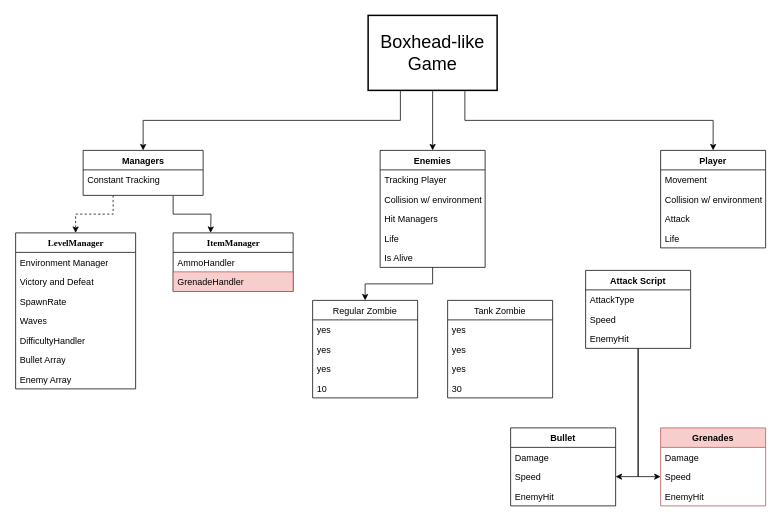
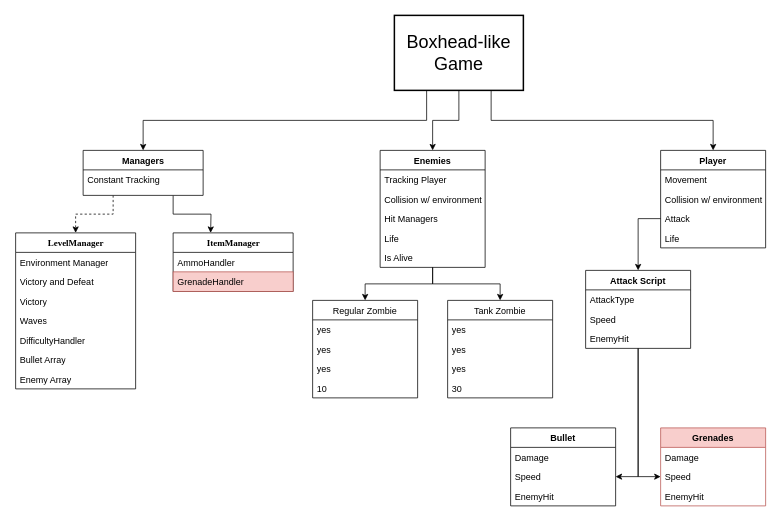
  <mxCell id="0" />
  <mxCell id="1" parent="0" />
  <mxCell id="2" style="edgeStyle=orthogonalEdgeStyle;rounded=0;orthogonalLoop=1;jettySize=auto;html=1;exitX=0.75;exitY=1;exitDx=0;exitDy=0;" parent="1" source="35" edge="1"><mxGeometry relative="1" as="geometry"><mxPoint x="280" y="310" as="targetPoint" /></mxGeometry></mxCell>
  <mxCell id="3" style="edgeStyle=orthogonalEdgeStyle;rounded=0;orthogonalLoop=1;jettySize=auto;html=1;exitX=0.25;exitY=1;exitDx=0;exitDy=0;dashed=1;" parent="1" source="35" target="37" edge="1"><mxGeometry relative="1" as="geometry" /></mxCell>
  <mxCell id="4" style="edgeStyle=orthogonalEdgeStyle;rounded=0;orthogonalLoop=1;jettySize=auto;html=1;exitX=0.25;exitY=1;exitDx=0;exitDy=0;" parent="1" source="7" target="35" edge="1"><mxGeometry relative="1" as="geometry" /></mxCell>
  <mxCell id="5" style="edgeStyle=orthogonalEdgeStyle;rounded=0;orthogonalLoop=1;jettySize=auto;html=1;exitX=0.5;exitY=1;exitDx=0;exitDy=0;fontSize=12;" parent="1" source="7" target="25" edge="1"><mxGeometry relative="1" as="geometry" /></mxCell>
  <mxCell id="6" style="edgeStyle=orthogonalEdgeStyle;rounded=0;orthogonalLoop=1;jettySize=auto;html=1;exitX=0.75;exitY=1;exitDx=0;exitDy=0;fontSize=12;" parent="1" source="7" target="10" edge="1"><mxGeometry relative="1" as="geometry" /></mxCell>
- <mxCell id="7" value="Boxhead-like Game" style="text;html=1;strokeColor=#000000;fillColor=none;align=center;verticalAlign=middle;whiteSpace=wrap;rounded=0;strokeWidth=2;fontSize=24;" parent="1" vertex="1"><mxGeometry x="490" y="20" width="172" height="100" as="geometry" /></mxCell>
+ <mxCell id="7" value="Boxhead-like Game" style="text;html=1;strokeColor=#000000;fillColor=none;align=center;verticalAlign=middle;whiteSpace=wrap;rounded=0;strokeWidth=2;fontSize=24;" parent="1" vertex="1"><mxGeometry x="525" y="20" width="172" height="100" as="geometry" /></mxCell>
  <mxCell id="8" style="edgeStyle=orthogonalEdgeStyle;rounded=0;orthogonalLoop=1;jettySize=auto;html=1;entryX=0.5;entryY=0;entryDx=0;entryDy=0;fontSize=12;" parent="1" source="25" target="15" edge="1"><mxGeometry relative="1" as="geometry" /></mxCell>
+ <mxCell id="9" style="edgeStyle=orthogonalEdgeStyle;rounded=0;orthogonalLoop=1;jettySize=auto;html=1;entryX=0.5;entryY=0;entryDx=0;entryDy=0;fontSize=12;" parent="1" source="25" target="20" edge="1"><mxGeometry relative="1" as="geometry" /></mxCell>
  <mxCell id="10" value="Player" style="swimlane;fontStyle=1;childLayout=stackLayout;horizontal=1;startSize=26;fillColor=none;horizontalStack=0;resizeParent=1;resizeParentMax=0;resizeLast=0;collapsible=1;marginBottom=0;strokeColor=#000000;strokeWidth=1;fontSize=12;" parent="1" vertex="1"><mxGeometry x="880" y="200" width="140" height="130" as="geometry" /></mxCell>
  <mxCell id="11" value="Movement" style="text;strokeColor=none;fillColor=none;align=left;verticalAlign=top;spacingLeft=4;spacingRight=4;overflow=hidden;rotatable=0;points=[[0,0.5],[1,0.5]];portConstraint=eastwest;strokeWidth=1;" parent="10" vertex="1"><mxGeometry y="26" width="140" height="26" as="geometry" /></mxCell>
  <mxCell id="12" value="Collision w/ environment" style="text;strokeColor=none;fillColor=none;align=left;verticalAlign=top;spacingLeft=4;spacingRight=4;overflow=hidden;rotatable=0;points=[[0,0.5],[1,0.5]];portConstraint=eastwest;strokeWidth=1;" parent="10" vertex="1"><mxGeometry y="52" width="140" height="26" as="geometry" /></mxCell>
  <mxCell id="13" value="Attack" style="text;strokeColor=none;fillColor=none;align=left;verticalAlign=top;spacingLeft=4;spacingRight=4;overflow=hidden;rotatable=0;points=[[0,0.5],[1,0.5]];portConstraint=eastwest;strokeWidth=1;" parent="10" vertex="1"><mxGeometry y="78" width="140" height="26" as="geometry" /></mxCell>
  <mxCell id="14" value="Life" style="text;strokeColor=none;fillColor=none;align=left;verticalAlign=top;spacingLeft=4;spacingRight=4;overflow=hidden;rotatable=0;points=[[0,0.5],[1,0.5]];portConstraint=eastwest;strokeWidth=1;" parent="10" vertex="1"><mxGeometry y="104" width="140" height="26" as="geometry" /></mxCell>
  <mxCell id="15" value="Regular Zombie" style="swimlane;fontStyle=0;childLayout=stackLayout;horizontal=1;startSize=26;fillColor=none;horizontalStack=0;resizeParent=1;resizeParentMax=0;resizeLast=0;collapsible=1;marginBottom=0;strokeColor=#000000;strokeWidth=1;fontSize=12;" parent="1" vertex="1"><mxGeometry x="416" y="400" width="140" height="130" as="geometry" /></mxCell>
  <mxCell id="16" value="yes" style="text;strokeColor=none;fillColor=none;align=left;verticalAlign=top;spacingLeft=4;spacingRight=4;overflow=hidden;rotatable=0;points=[[0,0.5],[1,0.5]];portConstraint=eastwest;" parent="15" vertex="1"><mxGeometry y="26" width="140" height="26" as="geometry" /></mxCell>
  <mxCell id="17" value="yes" style="text;strokeColor=none;fillColor=none;align=left;verticalAlign=top;spacingLeft=4;spacingRight=4;overflow=hidden;rotatable=0;points=[[0,0.5],[1,0.5]];portConstraint=eastwest;" parent="15" vertex="1"><mxGeometry y="52" width="140" height="26" as="geometry" /></mxCell>
  <mxCell id="18" value="yes" style="text;strokeColor=none;fillColor=none;align=left;verticalAlign=top;spacingLeft=4;spacingRight=4;overflow=hidden;rotatable=0;points=[[0,0.5],[1,0.5]];portConstraint=eastwest;" parent="15" vertex="1"><mxGeometry y="78" width="140" height="26" as="geometry" /></mxCell>
  <mxCell id="19" value="10" style="text;strokeColor=none;fillColor=none;align=left;verticalAlign=top;spacingLeft=4;spacingRight=4;overflow=hidden;rotatable=0;points=[[0,0.5],[1,0.5]];portConstraint=eastwest;" parent="15" vertex="1"><mxGeometry y="104" width="140" height="26" as="geometry" /></mxCell>
  <mxCell id="20" value="Tank Zombie" style="swimlane;fontStyle=0;childLayout=stackLayout;horizontal=1;startSize=26;fillColor=none;horizontalStack=0;resizeParent=1;resizeParentMax=0;resizeLast=0;collapsible=1;marginBottom=0;strokeColor=#000000;strokeWidth=1;fontSize=12;" parent="1" vertex="1"><mxGeometry x="596" y="400" width="140" height="130" as="geometry" /></mxCell>
  <mxCell id="21" value="yes" style="text;strokeColor=none;fillColor=none;align=left;verticalAlign=top;spacingLeft=4;spacingRight=4;overflow=hidden;rotatable=0;points=[[0,0.5],[1,0.5]];portConstraint=eastwest;" parent="20" vertex="1"><mxGeometry y="26" width="140" height="26" as="geometry" /></mxCell>
  <mxCell id="22" value="yes" style="text;strokeColor=none;fillColor=none;align=left;verticalAlign=top;spacingLeft=4;spacingRight=4;overflow=hidden;rotatable=0;points=[[0,0.5],[1,0.5]];portConstraint=eastwest;" parent="20" vertex="1"><mxGeometry y="52" width="140" height="26" as="geometry" /></mxCell>
  <mxCell id="23" value="yes" style="text;strokeColor=none;fillColor=none;align=left;verticalAlign=top;spacingLeft=4;spacingRight=4;overflow=hidden;rotatable=0;points=[[0,0.5],[1,0.5]];portConstraint=eastwest;" parent="20" vertex="1"><mxGeometry y="78" width="140" height="26" as="geometry" /></mxCell>
  <mxCell id="24" value="30" style="text;strokeColor=none;fillColor=none;align=left;verticalAlign=top;spacingLeft=4;spacingRight=4;overflow=hidden;rotatable=0;points=[[0,0.5],[1,0.5]];portConstraint=eastwest;" parent="20" vertex="1"><mxGeometry y="104" width="140" height="26" as="geometry" /></mxCell>
  <mxCell id="25" value="Enemies" style="swimlane;fontStyle=1;childLayout=stackLayout;horizontal=1;startSize=26;fillColor=none;horizontalStack=0;resizeParent=1;resizeParentMax=0;resizeLast=0;collapsible=1;marginBottom=0;strokeColor=#000000;strokeWidth=1;fontSize=12;" parent="1" vertex="1"><mxGeometry x="506" y="200" width="140" height="156" as="geometry" /></mxCell>
  <mxCell id="26" value="Tracking Player" style="text;strokeColor=none;fillColor=none;align=left;verticalAlign=top;spacingLeft=4;spacingRight=4;overflow=hidden;rotatable=0;points=[[0,0.5],[1,0.5]];portConstraint=eastwest;strokeWidth=1;" parent="25" vertex="1"><mxGeometry y="26" width="140" height="26" as="geometry" /></mxCell>
  <mxCell id="27" value="Collision w/ environment" style="text;strokeColor=none;fillColor=none;align=left;verticalAlign=top;spacingLeft=4;spacingRight=4;overflow=hidden;rotatable=0;points=[[0,0.5],[1,0.5]];portConstraint=eastwest;strokeWidth=1;" parent="25" vertex="1"><mxGeometry y="52" width="140" height="26" as="geometry" /></mxCell>
  <mxCell id="28" value="Hit Managers" style="text;strokeColor=none;fillColor=none;align=left;verticalAlign=top;spacingLeft=4;spacingRight=4;overflow=hidden;rotatable=0;points=[[0,0.5],[1,0.5]];portConstraint=eastwest;strokeWidth=1;" parent="25" vertex="1"><mxGeometry y="78" width="140" height="26" as="geometry" /></mxCell>
  <mxCell id="29" value="Life" style="text;strokeColor=none;fillColor=none;align=left;verticalAlign=top;spacingLeft=4;spacingRight=4;overflow=hidden;rotatable=0;points=[[0,0.5],[1,0.5]];portConstraint=eastwest;strokeWidth=1;" parent="25" vertex="1"><mxGeometry y="104" width="140" height="26" as="geometry" /></mxCell>
  <mxCell id="30" value="Is Alive" style="text;strokeColor=none;fillColor=none;align=left;verticalAlign=top;spacingLeft=4;spacingRight=4;overflow=hidden;rotatable=0;points=[[0,0.5],[1,0.5]];portConstraint=eastwest;strokeWidth=1;" vertex="1" parent="25"><mxGeometry y="130" width="140" height="26" as="geometry" /></mxCell>
+ <mxCell id="31" style="edgeStyle=orthogonalEdgeStyle;rounded=0;orthogonalLoop=1;jettySize=auto;html=1;exitX=0;exitY=0.5;exitDx=0;exitDy=0;fontSize=12;entryX=0.5;entryY=0;entryDx=0;entryDy=0;" parent="1" source="13" target="47" edge="1"><mxGeometry relative="1" as="geometry"><mxPoint x="810" y="606" as="targetPoint" /></mxGeometry></mxCell>
  <mxCell id="32" value="ItemManager" style="swimlane;html=1;fontStyle=1;align=center;verticalAlign=top;childLayout=stackLayout;horizontal=1;startSize=26;horizontalStack=0;resizeParent=1;resizeLast=0;collapsible=1;marginBottom=0;swimlaneFillColor=#ffffff;rounded=0;shadow=0;comic=0;labelBackgroundColor=none;strokeWidth=1;fillColor=none;fontFamily=Verdana;fontSize=12" parent="1" vertex="1"><mxGeometry x="230" y="310" width="160" height="78" as="geometry" /></mxCell>
  <mxCell id="33" value="AmmoHandler" style="text;html=1;strokeColor=none;fillColor=none;align=left;verticalAlign=top;spacingLeft=4;spacingRight=4;whiteSpace=wrap;overflow=hidden;rotatable=0;points=[[0,0.5],[1,0.5]];portConstraint=eastwest;" parent="32" vertex="1"><mxGeometry y="26" width="160" height="26" as="geometry" /></mxCell>
  <mxCell id="34" value="GrenadeHandler" style="text;html=1;strokeColor=#b85450;fillColor=#f8cecc;align=left;verticalAlign=top;spacingLeft=4;spacingRight=4;whiteSpace=wrap;overflow=hidden;rotatable=0;points=[[0,0.5],[1,0.5]];portConstraint=eastwest;" parent="32" vertex="1"><mxGeometry y="52" width="160" height="26" as="geometry" /></mxCell>
  <mxCell id="35" value="&lt;font face=&quot;Helvetica&quot;&gt;Managers&lt;/font&gt;" style="swimlane;html=1;fontStyle=1;align=center;verticalAlign=top;childLayout=stackLayout;horizontal=1;startSize=26;horizontalStack=0;resizeParent=1;resizeLast=0;collapsible=1;marginBottom=0;swimlaneFillColor=#ffffff;rounded=0;shadow=0;comic=0;labelBackgroundColor=none;strokeWidth=1;fillColor=none;fontFamily=Verdana;fontSize=12" parent="1" vertex="1"><mxGeometry x="110" y="200" width="160" height="60" as="geometry"><mxRectangle x="90" y="83" width="100" height="26" as="alternateBounds" /></mxGeometry></mxCell>
  <mxCell id="36" value="Constant Tracking" style="text;html=1;strokeColor=none;fillColor=none;align=left;verticalAlign=top;spacingLeft=4;spacingRight=4;whiteSpace=wrap;overflow=hidden;rotatable=0;points=[[0,0.5],[1,0.5]];portConstraint=eastwest;" parent="35" vertex="1"><mxGeometry y="26" width="160" height="26" as="geometry" /></mxCell>
  <mxCell id="37" value="LevelManager" style="swimlane;html=1;fontStyle=1;align=center;verticalAlign=top;childLayout=stackLayout;horizontal=1;startSize=26;horizontalStack=0;resizeParent=1;resizeLast=0;collapsible=1;marginBottom=0;swimlaneFillColor=#ffffff;rounded=0;shadow=0;comic=0;labelBackgroundColor=none;strokeWidth=1;fillColor=none;fontFamily=Verdana;fontSize=12" parent="1" vertex="1"><mxGeometry x="20" y="310" width="160" height="208" as="geometry" /></mxCell>
  <mxCell id="38" value="Environment Manager&lt;br&gt;" style="text;html=1;strokeColor=none;fillColor=none;align=left;verticalAlign=top;spacingLeft=4;spacingRight=4;whiteSpace=wrap;overflow=hidden;rotatable=0;points=[[0,0.5],[1,0.5]];portConstraint=eastwest;" parent="37" vertex="1"><mxGeometry y="26" width="160" height="26" as="geometry" /></mxCell>
  <mxCell id="39" value="Victory and Defeat" style="text;html=1;strokeColor=none;fillColor=none;align=left;verticalAlign=top;spacingLeft=4;spacingRight=4;whiteSpace=wrap;overflow=hidden;rotatable=0;points=[[0,0.5],[1,0.5]];portConstraint=eastwest;" parent="37" vertex="1"><mxGeometry y="52" width="160" height="26" as="geometry" /></mxCell>
- <mxCell id="40" value="SpawnRate" style="text;html=1;strokeColor=none;fillColor=none;align=left;verticalAlign=top;spacingLeft=4;spacingRight=4;whiteSpace=wrap;overflow=hidden;rotatable=0;points=[[0,0.5],[1,0.5]];portConstraint=eastwest;" parent="37" vertex="1"><mxGeometry y="78" width="160" height="26" as="geometry" /></mxCell>
+ <mxCell id="40" value="Victory" style="text;html=1;strokeColor=none;fillColor=none;align=left;verticalAlign=top;spacingLeft=4;spacingRight=4;whiteSpace=wrap;overflow=hidden;rotatable=0;points=[[0,0.5],[1,0.5]];portConstraint=eastwest;" parent="37" vertex="1"><mxGeometry y="78" width="160" height="26" as="geometry" /></mxCell>
  <mxCell id="41" value="Waves" style="text;html=1;strokeColor=none;fillColor=none;align=left;verticalAlign=top;spacingLeft=4;spacingRight=4;whiteSpace=wrap;overflow=hidden;rotatable=0;points=[[0,0.5],[1,0.5]];portConstraint=eastwest;" parent="37" vertex="1"><mxGeometry y="104" width="160" height="26" as="geometry" /></mxCell>
  <mxCell id="42" value="DifficultyHandler&amp;nbsp;" style="text;html=1;strokeColor=none;fillColor=none;align=left;verticalAlign=top;spacingLeft=4;spacingRight=4;whiteSpace=wrap;overflow=hidden;rotatable=0;points=[[0,0.5],[1,0.5]];portConstraint=eastwest;" parent="37" vertex="1"><mxGeometry y="130" width="160" height="26" as="geometry" /></mxCell>
  <mxCell id="43" value="Bullet Array" style="text;html=1;strokeColor=none;fillColor=none;align=left;verticalAlign=top;spacingLeft=4;spacingRight=4;whiteSpace=wrap;overflow=hidden;rotatable=0;points=[[0,0.5],[1,0.5]];portConstraint=eastwest;" vertex="1" parent="37"><mxGeometry y="156" width="160" height="26" as="geometry" /></mxCell>
  <mxCell id="44" value="Enemy Array" style="text;html=1;strokeColor=none;fillColor=none;align=left;verticalAlign=top;spacingLeft=4;spacingRight=4;whiteSpace=wrap;overflow=hidden;rotatable=0;points=[[0,0.5],[1,0.5]];portConstraint=eastwest;" vertex="1" parent="37"><mxGeometry y="182" width="160" height="26" as="geometry" /></mxCell>
  <mxCell id="45" style="edgeStyle=orthogonalEdgeStyle;rounded=0;orthogonalLoop=1;jettySize=auto;html=1;entryX=1;entryY=0.5;entryDx=0;entryDy=0;" parent="1" source="47" target="53" edge="1"><mxGeometry relative="1" as="geometry" /></mxCell>
  <mxCell id="46" style="edgeStyle=orthogonalEdgeStyle;rounded=0;orthogonalLoop=1;jettySize=auto;html=1;entryX=0;entryY=0.5;entryDx=0;entryDy=0;" parent="1" source="47" target="57" edge="1"><mxGeometry relative="1" as="geometry" /></mxCell>
  <mxCell id="47" value="Attack Script" style="swimlane;fontStyle=1;childLayout=stackLayout;horizontal=1;startSize=26;fillColor=none;horizontalStack=0;resizeParent=1;resizeParentMax=0;resizeLast=0;collapsible=1;marginBottom=0;strokeColor=#000000;strokeWidth=1;fontSize=12;" parent="1" vertex="1"><mxGeometry x="780" y="360" width="140" height="104" as="geometry" /></mxCell>
  <mxCell id="48" value="AttackType" style="text;strokeColor=none;fillColor=none;align=left;verticalAlign=top;spacingLeft=4;spacingRight=4;overflow=hidden;rotatable=0;points=[[0,0.5],[1,0.5]];portConstraint=eastwest;strokeWidth=1;" parent="47" vertex="1"><mxGeometry y="26" width="140" height="26" as="geometry" /></mxCell>
  <mxCell id="49" value="Speed" style="text;strokeColor=none;fillColor=none;align=left;verticalAlign=top;spacingLeft=4;spacingRight=4;overflow=hidden;rotatable=0;points=[[0,0.5],[1,0.5]];portConstraint=eastwest;strokeWidth=1;" parent="47" vertex="1"><mxGeometry y="52" width="140" height="26" as="geometry" /></mxCell>
  <mxCell id="50" value="EnemyHit" style="text;strokeColor=none;fillColor=none;align=left;verticalAlign=top;spacingLeft=4;spacingRight=4;overflow=hidden;rotatable=0;points=[[0,0.5],[1,0.5]];portConstraint=eastwest;strokeWidth=1;" parent="47" vertex="1"><mxGeometry y="78" width="140" height="26" as="geometry" /></mxCell>
  <mxCell id="51" value="Bullet" style="swimlane;fontStyle=1;childLayout=stackLayout;horizontal=1;startSize=26;fillColor=none;horizontalStack=0;resizeParent=1;resizeParentMax=0;resizeLast=0;collapsible=1;marginBottom=0;strokeColor=#000000;strokeWidth=1;fontSize=12;" parent="1" vertex="1"><mxGeometry x="680" y="570" width="140" height="104" as="geometry" /></mxCell>
  <mxCell id="52" value="Damage" style="text;strokeColor=none;fillColor=none;align=left;verticalAlign=top;spacingLeft=4;spacingRight=4;overflow=hidden;rotatable=0;points=[[0,0.5],[1,0.5]];portConstraint=eastwest;strokeWidth=1;" parent="51" vertex="1"><mxGeometry y="26" width="140" height="26" as="geometry" /></mxCell>
  <mxCell id="53" value="Speed" style="text;strokeColor=none;fillColor=none;align=left;verticalAlign=top;spacingLeft=4;spacingRight=4;overflow=hidden;rotatable=0;points=[[0,0.5],[1,0.5]];portConstraint=eastwest;strokeWidth=1;" parent="51" vertex="1"><mxGeometry y="52" width="140" height="26" as="geometry" /></mxCell>
  <mxCell id="54" value="EnemyHit" style="text;strokeColor=none;fillColor=none;align=left;verticalAlign=top;spacingLeft=4;spacingRight=4;overflow=hidden;rotatable=0;points=[[0,0.5],[1,0.5]];portConstraint=eastwest;strokeWidth=1;" parent="51" vertex="1"><mxGeometry y="78" width="140" height="26" as="geometry" /></mxCell>
  <mxCell id="55" value="Grenades" style="swimlane;fontStyle=1;childLayout=stackLayout;horizontal=1;startSize=26;fillColor=#f8cecc;horizontalStack=0;resizeParent=1;resizeParentMax=0;resizeLast=0;collapsible=1;marginBottom=0;strokeColor=#b85450;strokeWidth=1;fontSize=12;" parent="1" vertex="1"><mxGeometry x="880" y="570" width="140" height="104" as="geometry" /></mxCell>
  <mxCell id="56" value="Damage" style="text;strokeColor=none;fillColor=none;align=left;verticalAlign=top;spacingLeft=4;spacingRight=4;overflow=hidden;rotatable=0;points=[[0,0.5],[1,0.5]];portConstraint=eastwest;strokeWidth=1;" parent="55" vertex="1"><mxGeometry y="26" width="140" height="26" as="geometry" /></mxCell>
  <mxCell id="57" value="Speed" style="text;strokeColor=none;fillColor=none;align=left;verticalAlign=top;spacingLeft=4;spacingRight=4;overflow=hidden;rotatable=0;points=[[0,0.5],[1,0.5]];portConstraint=eastwest;strokeWidth=1;" parent="55" vertex="1"><mxGeometry y="52" width="140" height="26" as="geometry" /></mxCell>
  <mxCell id="58" value="EnemyHit" style="text;strokeColor=none;fillColor=none;align=left;verticalAlign=top;spacingLeft=4;spacingRight=4;overflow=hidden;rotatable=0;points=[[0,0.5],[1,0.5]];portConstraint=eastwest;strokeWidth=1;" parent="55" vertex="1"><mxGeometry y="78" width="140" height="26" as="geometry" /></mxCell>
